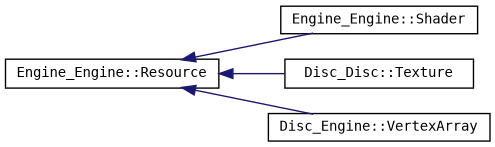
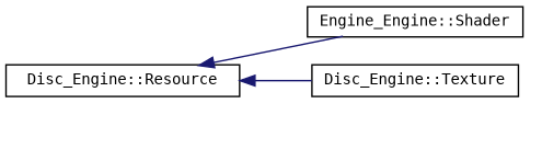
  digraph {
    fontname="DejaVu Sans Mono"
    rankdir=LR
    node [color=black fillcolor=white fontname="DejaVu Sans Mono" fontsize=10 shape=record style=filled]
    edge [color=midnightblue dir=back fontname="DejaVu Sans Mono" fontsize=10 labelfontname=Helvetica labelfontsize=10 style=solid]
-   n1 [height=0.2 label="Engine_Engine::Resource" width=0.4]
+   n1 [height=0.2 label="Disc_Engine::Resource" width=0.4]
    n2 [height=0.2 label="Engine_Engine::Shader" width=0.4]
-   n3 [height=0.2 label="Disc_Disc::Texture" width=0.4]
-   n4 [height=0.2 label="Disc_Engine::VertexArray" width=0.4]
+   n3 [height=0.2 label="Disc_Engine::Texture" width=0.4]
    n1 -> n2
    n1 -> n3
-   n1 -> n4
  }
